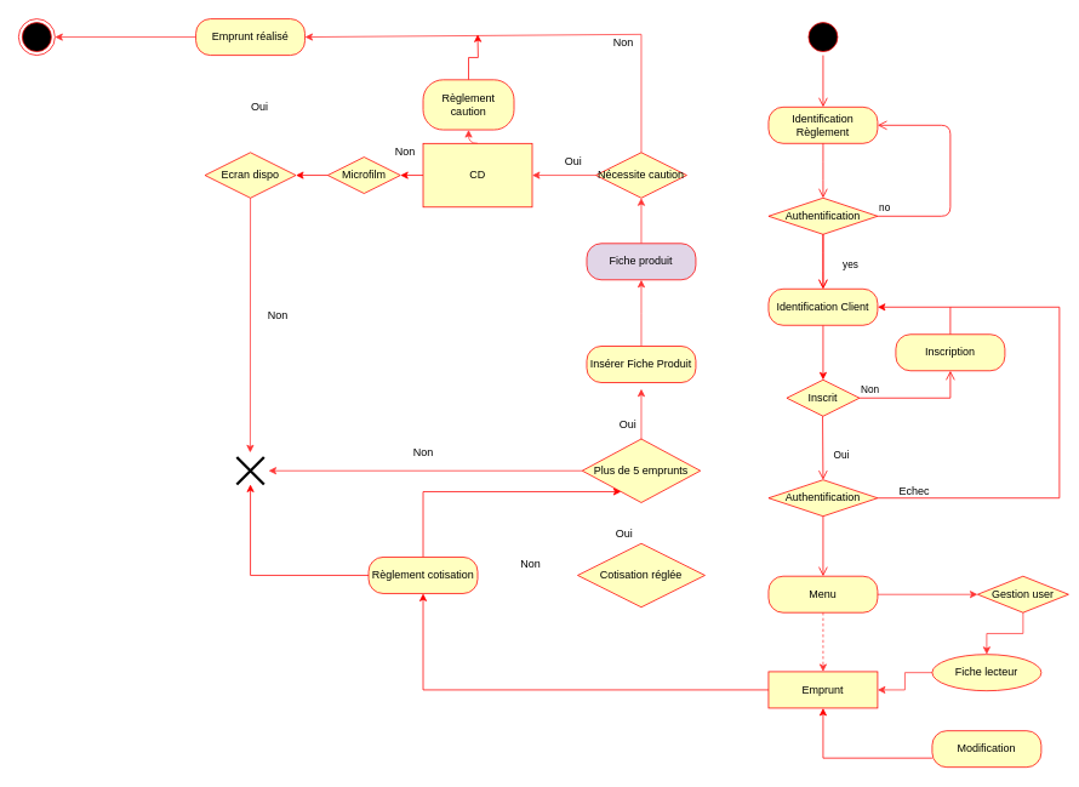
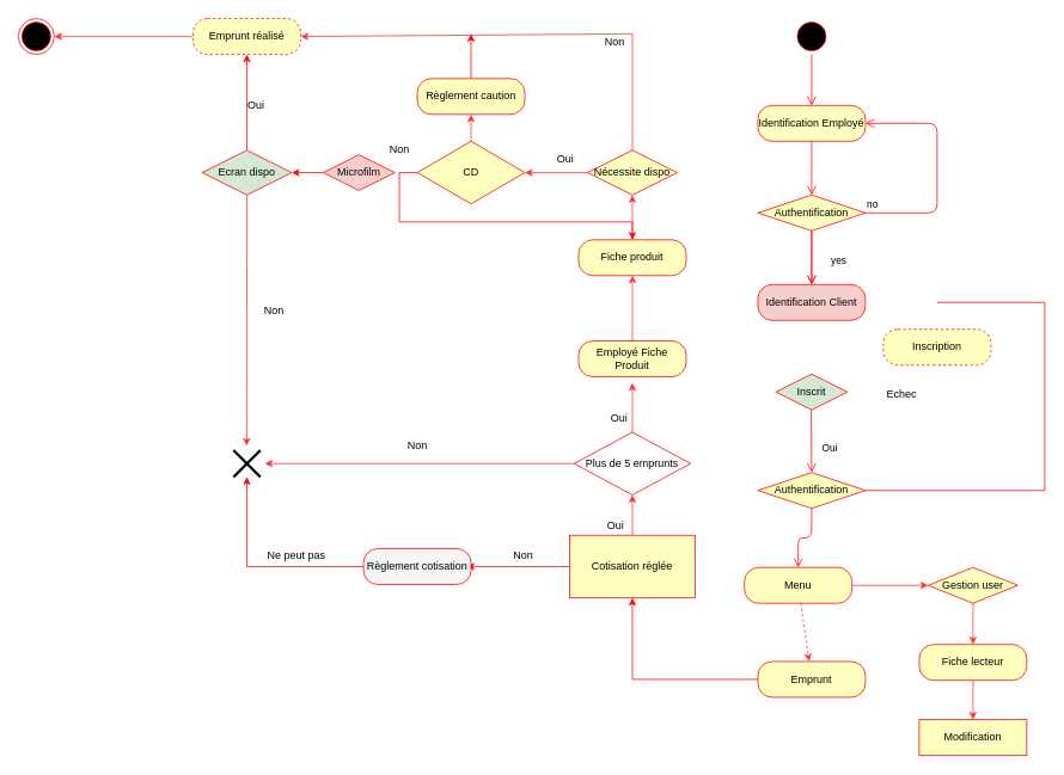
  <mxCell id="0" />
  <mxCell id="1" parent="0" />
  <mxCell id="2" value="" style="ellipse;html=1;shape=startState;fillColor=#000000;strokeColor=#ff0000;" parent="1" vertex="1"><mxGeometry x="885" width="40" height="40" as="geometry" y="20" /></mxCell>
  <mxCell id="3" value="" style="edgeStyle=orthogonalEdgeStyle;html=1;verticalAlign=bottom;endArrow=open;endSize=8;strokeColor=#ff0000;" parent="1" edge="1"><mxGeometry relative="1" as="geometry"><mxPoint x="905" y="117" as="targetPoint" /><mxPoint x="905" y="60" as="sourcePoint" /></mxGeometry></mxCell>
- <mxCell id="4" value="Identification Règlement" style="rounded=1;whiteSpace=wrap;html=1;arcSize=40;fontColor=#000000;fillColor=#ffffc0;strokeColor=#ff0000;" parent="1" vertex="1"><mxGeometry x="845" y="117" width="120" height="40" as="geometry" /></mxCell>
+ <mxCell id="4" value="Identification Employé" style="rounded=1;whiteSpace=wrap;html=1;arcSize=40;fontColor=#000000;fillColor=#ffffc0;strokeColor=#ff0000;" parent="1" vertex="1"><mxGeometry x="845" y="117" width="120" height="40" as="geometry" /></mxCell>
  <mxCell id="5" value="" style="edgeStyle=orthogonalEdgeStyle;html=1;verticalAlign=bottom;endArrow=open;endSize=8;strokeColor=#ff0000;" parent="1" source="4" edge="1"><mxGeometry relative="1" as="geometry"><mxPoint x="905" y="217" as="targetPoint" /></mxGeometry></mxCell>
  <mxCell id="6" value="Authentification" style="rhombus;whiteSpace=wrap;html=1;fillColor=#ffffc0;strokeColor=#ff0000;" parent="1" vertex="1"><mxGeometry x="845" y="217" width="120" height="40" as="geometry" /></mxCell>
  <mxCell id="7" value="no" style="edgeStyle=orthogonalEdgeStyle;html=1;align=left;verticalAlign=bottom;endArrow=open;endSize=8;strokeColor=#ff0000;entryX=1;entryY=0.5;entryDx=0;entryDy=0;" parent="1" source="6" target="4" edge="1"><mxGeometry x="-1" relative="1" as="geometry"><mxPoint x="975" y="137" as="targetPoint" /><Array as="points"><mxPoint x="1045" y="237" /><mxPoint x="1045" y="137" /></Array></mxGeometry></mxCell>
  <mxCell id="8" value="yes" style="edgeStyle=orthogonalEdgeStyle;html=1;align=left;verticalAlign=top;endArrow=open;endSize=8;strokeColor=#ff0000;" parent="1" source="6" edge="1"><mxGeometry x="-0.333" y="20" relative="1" as="geometry"><mxPoint x="905" y="317" as="targetPoint" /><mxPoint as="offset" /></mxGeometry></mxCell>
- <mxCell id="9" style="edgeStyle=orthogonalEdgeStyle;rounded=0;orthogonalLoop=1;jettySize=auto;html=1;entryX=0.5;entryY=0;entryDx=0;entryDy=0;endArrow=classic;endFill=1;strokeColor=#FF0000;" parent="1" source="10" target="59" edge="1"><mxGeometry relative="1" as="geometry" /></mxCell>
- <mxCell id="10" value="Identification Client" style="rounded=1;whiteSpace=wrap;html=1;arcSize=40;fontColor=#000000;fillColor=#ffffc0;strokeColor=#ff0000;" parent="1" vertex="1"><mxGeometry x="845" y="317" width="120" height="40" as="geometry" /></mxCell>
+ <mxCell id="10" value="Identification Client" style="rounded=1;whiteSpace=wrap;html=1;arcSize=40;fontColor=#000000;fillColor=#f8cecc;strokeColor=#ff0000;" parent="1" vertex="1"><mxGeometry x="845" y="317" width="120" height="40" as="geometry" /></mxCell>
  <mxCell id="11" value="" style="edgeStyle=orthogonalEdgeStyle;rounded=0;orthogonalLoop=1;jettySize=auto;html=1;strokeColor=#FF3333;" parent="1" source="13" target="18" edge="1"><mxGeometry relative="1" as="geometry" /></mxCell>
  <mxCell id="12" value="" style="edgeStyle=none;rounded=0;orthogonalLoop=1;jettySize=auto;html=1;endArrow=classic;endFill=1;strokeColor=#FF3333;dashed=1;" parent="1" source="13" target="58" edge="1"><mxGeometry relative="1" as="geometry" /></mxCell>
- <mxCell id="13" value="&lt;div&gt;Menu&lt;/div&gt;" style="rounded=1;whiteSpace=wrap;html=1;arcSize=40;fontColor=#000000;fillColor=#ffffc0;strokeColor=#ff0000;" parent="1" vertex="1"><mxGeometry x="845" y="633" width="120" height="40" as="geometry" /></mxCell>
+ <mxCell id="13" value="&lt;div&gt;Menu&lt;/div&gt;" style="rounded=1;whiteSpace=wrap;html=1;arcSize=40;fontColor=#000000;fillColor=#ffffc0;strokeColor=#ff0000;" parent="1" vertex="1"><mxGeometry x="830" y="633" width="120" height="40" as="geometry" /></mxCell>
  <mxCell id="14" value="" style="edgeStyle=orthogonalEdgeStyle;html=1;verticalAlign=bottom;endArrow=open;endSize=8;strokeColor=#ff0000;entryX=0.5;entryY=0;entryDx=0;entryDy=0;" parent="1" source="64" target="13" edge="1"><mxGeometry relative="1" as="geometry"><mxPoint x="904.5" y="517" as="targetPoint" /><mxPoint x="904.5" y="457" as="sourcePoint" /></mxGeometry></mxCell>
  <mxCell id="15" value="Oui" style="edgeStyle=orthogonalEdgeStyle;html=1;align=left;verticalAlign=top;endArrow=open;endSize=8;strokeColor=#ff0000;" parent="1" edge="1"><mxGeometry x="1" y="170" relative="1" as="geometry"><mxPoint x="905" y="317" as="targetPoint" /><mxPoint x="905" y="257" as="sourcePoint" /><mxPoint x="-160" y="170" as="offset" /></mxGeometry></mxCell>
  <mxCell id="16" value="" style="edgeStyle=orthogonalEdgeStyle;rounded=0;orthogonalLoop=1;jettySize=auto;html=1;strokeColor=#FF3333;" parent="1" edge="1"><mxGeometry relative="1" as="geometry"><mxPoint x="705" y="497" as="sourcePoint" /><mxPoint x="705" y="427" as="targetPoint" /></mxGeometry></mxCell>
  <mxCell id="17" value="" style="edgeStyle=orthogonalEdgeStyle;rounded=0;orthogonalLoop=1;jettySize=auto;html=1;strokeColor=#FF3333;" parent="1" source="18" target="20" edge="1"><mxGeometry relative="1" as="geometry" /></mxCell>
- <mxCell id="18" value="Gestion user" style="rhombus;whiteSpace=wrap;html=1;fillColor=#ffffc0;strokeColor=#ff0000;" parent="1" vertex="1"><mxGeometry x="1075" y="633" width="100" height="40" as="geometry" /></mxCell>
- <mxCell id="19" value="" style="edgeStyle=orthogonalEdgeStyle;rounded=0;orthogonalLoop=1;jettySize=auto;html=1;strokeColor=#FF3333;" parent="1" source="20" target="58" edge="1"><mxGeometry relative="1" as="geometry" /></mxCell>
- <mxCell id="20" value="Fiche lecteur" style="ellipse;whiteSpace=wrap;html=1;arcSize=40;fontColor=#000000;fillColor=#ffffc0;strokeColor=#ff0000;" parent="1" vertex="1"><mxGeometry x="1025" y="719" width="120" height="40" as="geometry" /></mxCell>
- <mxCell id="21" style="edgeStyle=orthogonalEdgeStyle;rounded=0;orthogonalLoop=1;jettySize=auto;html=1;exitX=0;exitY=0.75;exitDx=0;exitDy=0;entryX=0.5;entryY=1;entryDx=0;entryDy=0;endArrow=classic;endFill=1;strokeColor=#FF0000;" parent="1" source="22" target="58" edge="1"><mxGeometry relative="1" as="geometry" /></mxCell>
- <mxCell id="22" value="Modification" style="rounded=1;whiteSpace=wrap;html=1;arcSize=40;fontColor=#000000;fillColor=#ffffc0;strokeColor=#ff0000;" parent="1" vertex="1"><mxGeometry x="1025" y="803" width="120" height="40" as="geometry" /></mxCell>
+ <mxCell id="18" value="Gestion user" style="rhombus;whiteSpace=wrap;html=1;fillColor=#ffffc0;strokeColor=#ff0000;" parent="1" vertex="1"><mxGeometry x="1035" y="633" width="100" height="40" as="geometry" /></mxCell>
+ <mxCell id="19" value="" style="edgeStyle=orthogonalEdgeStyle;rounded=0;orthogonalLoop=1;jettySize=auto;html=1;strokeColor=#FF3333;" parent="1" source="20" target="22" edge="1"><mxGeometry relative="1" as="geometry" /></mxCell>
+ <mxCell id="20" value="Fiche lecteur" style="rounded=1;whiteSpace=wrap;html=1;arcSize=40;fontColor=#000000;fillColor=#ffffc0;strokeColor=#ff0000;" parent="1" vertex="1"><mxGeometry x="1025" y="719" width="120" height="40" as="geometry" /></mxCell>
+ <mxCell id="22" value="Modification" style="whiteSpace=wrap;html=1;arcSize=40;fontColor=#000000;fillColor=#ffffc0;strokeColor=#ff0000;rounded=0;" parent="1" vertex="1"><mxGeometry x="1025" y="803" width="120" height="40" as="geometry" /></mxCell>
  <mxCell id="23" value="" style="edgeStyle=orthogonalEdgeStyle;rounded=0;orthogonalLoop=1;jettySize=auto;html=1;strokeColor=#FF3333;" parent="1" source="24" edge="1"><mxGeometry relative="1" as="geometry"><mxPoint x="705" y="307" as="targetPoint" /></mxGeometry></mxCell>
- <mxCell id="24" value="Insérer Fiche Produit" style="rounded=1;whiteSpace=wrap;html=1;arcSize=40;fontColor=#000000;fillColor=#ffffc0;strokeColor=#ff0000;" parent="1" vertex="1"><mxGeometry x="645" y="380" width="120" height="40" as="geometry" /></mxCell>
- <mxCell id="25" value="Fiche produit" style="rounded=1;whiteSpace=wrap;html=1;arcSize=40;fontColor=#000000;fillColor=#e1d5e7;strokeColor=#ff0000;" parent="1" vertex="1"><mxGeometry x="645" y="267" width="120" height="40" as="geometry" /></mxCell>
+ <mxCell id="24" value="Employé Fiche Produit" style="rounded=1;whiteSpace=wrap;html=1;arcSize=40;fontColor=#000000;fillColor=#ffffc0;strokeColor=#ff0000;" parent="1" vertex="1"><mxGeometry x="645" y="380" width="120" height="40" as="geometry" /></mxCell>
+ <mxCell id="25" value="Fiche produit" style="rounded=1;whiteSpace=wrap;html=1;arcSize=40;fontColor=#000000;fillColor=#ffffc0;strokeColor=#ff0000;" parent="1" vertex="1"><mxGeometry x="645" y="267" width="120" height="40" as="geometry" /></mxCell>
  <mxCell id="26" value="" style="edgeStyle=none;rounded=0;orthogonalLoop=1;jettySize=auto;html=1;strokeColor=#FF3333;entryX=1;entryY=0.5;entryDx=0;entryDy=0;" parent="1" source="27" target="28" edge="1"><mxGeometry relative="1" as="geometry"><mxPoint x="380" y="90" as="targetPoint" /></mxGeometry></mxCell>
- <mxCell id="27" value="Emprunt réalisé" style="rounded=1;whiteSpace=wrap;html=1;arcSize=40;fontColor=#000000;fillColor=#ffffc0;strokeColor=#ff0000;" parent="1" vertex="1"><mxGeometry x="215" width="120" height="40" as="geometry" y="20" /></mxCell>
+ <mxCell id="27" value="Emprunt réalisé" style="rounded=1;whiteSpace=wrap;html=1;arcSize=40;fontColor=#000000;fillColor=#ffffc0;strokeColor=#ff0000;dashed=1;" parent="1" vertex="1"><mxGeometry x="215" width="120" height="40" as="geometry" y="20" /></mxCell>
  <mxCell id="28" value="" style="ellipse;html=1;shape=endState;fillColor=#000000;strokeColor=#ff0000;" parent="1" vertex="1"><mxGeometry x="20" width="40" height="40" as="geometry" y="20" /></mxCell>
  <mxCell id="29" style="edgeStyle=none;rounded=0;orthogonalLoop=1;jettySize=auto;html=1;entryX=1;entryY=0.5;entryDx=0;entryDy=0;strokeColor=#FF3333;" parent="1" edge="1"><mxGeometry relative="1" as="geometry"><mxPoint x="530" y="602" as="sourcePoint" /><mxPoint x="530" y="602" as="targetPoint" /></mxGeometry></mxCell>
  <mxCell id="30" style="edgeStyle=none;rounded=0;orthogonalLoop=1;jettySize=auto;html=1;entryX=0.5;entryY=1;entryDx=0;entryDy=0;strokeColor=#FF3333;" parent="1" edge="1"><mxGeometry relative="1" as="geometry"><mxPoint x="465" y="547" as="sourcePoint" /><mxPoint x="465" y="547" as="targetPoint" /></mxGeometry></mxCell>
  <mxCell id="31" value="" style="edgeStyle=none;rounded=0;orthogonalLoop=1;jettySize=auto;html=1;strokeColor=#FF3333;" parent="1" source="25" edge="1"><mxGeometry relative="1" as="geometry"><mxPoint x="705" y="267" as="sourcePoint" /><mxPoint x="705" y="217" as="targetPoint" /></mxGeometry></mxCell>
  <mxCell id="32" value="" style="edgeStyle=none;rounded=0;orthogonalLoop=1;jettySize=auto;html=1;strokeColor=#FF3333;entryX=1;entryY=0.5;entryDx=0;entryDy=0;" parent="1" source="34" target="40" edge="1"><mxGeometry relative="1" as="geometry"><mxPoint x="525" y="195.75" as="targetPoint" /></mxGeometry></mxCell>
  <mxCell id="33" style="edgeStyle=none;rounded=0;orthogonalLoop=1;jettySize=auto;html=1;exitX=0.5;exitY=0;exitDx=0;exitDy=0;strokeColor=#FF3333;entryX=1;entryY=0.5;entryDx=0;entryDy=0;" parent="1" source="34" target="27" edge="1"><mxGeometry relative="1" as="geometry"><mxPoint x="425" y="37" as="targetPoint" /><Array as="points"><mxPoint x="705" y="37" /></Array></mxGeometry></mxCell>
- <mxCell id="34" value="Nécessite caution" style="rhombus;whiteSpace=wrap;html=1;fillColor=#ffffc0;strokeColor=#ff0000;" parent="1" vertex="1"><mxGeometry x="655" y="167" width="100" height="50" as="geometry" /></mxCell>
+ <mxCell id="34" value="Nécessite dispo" style="rhombus;whiteSpace=wrap;html=1;fillColor=#ffffc0;strokeColor=#ff0000;" parent="1" vertex="1"><mxGeometry x="655" y="167" width="100" height="50" as="geometry" /></mxCell>
  <mxCell id="35" value="Oui" style="text;html=1;align=center;verticalAlign=middle;resizable=0;points=[];autosize=1;" parent="1" vertex="1"><mxGeometry x="615" y="167" width="30" height="20" as="geometry" /></mxCell>
  <mxCell id="36" value="" style="shape=umlDestroy;whiteSpace=wrap;html=1;strokeWidth=3;" parent="1" vertex="1"><mxGeometry x="260" y="502" width="30" height="30" as="geometry" /></mxCell>
  <mxCell id="37" value="Non" style="text;html=1;align=center;verticalAlign=middle;resizable=0;points=[];autosize=1;" parent="1" vertex="1"><mxGeometry x="665" y="37" width="40" height="20" as="geometry" /></mxCell>
  <mxCell id="38" style="edgeStyle=orthogonalEdgeStyle;curved=1;rounded=0;orthogonalLoop=1;jettySize=auto;html=1;exitX=0.5;exitY=0;exitDx=0;exitDy=0;entryX=0.5;entryY=1;entryDx=0;entryDy=0;endArrow=classic;endFill=1;strokeColor=#FF3333;" parent="1" source="40" target="47" edge="1"><mxGeometry relative="1" as="geometry" /></mxCell>
- <mxCell id="39" style="edgeStyle=orthogonalEdgeStyle;rounded=0;orthogonalLoop=1;jettySize=auto;html=1;exitX=0;exitY=0.5;exitDx=0;exitDy=0;entryX=1;entryY=0.5;entryDx=0;entryDy=0;endArrow=classic;endFill=1;strokeColor=#FF0000;" edge="1" parent="1" source="40" target="68"><mxGeometry relative="1" as="geometry" /></mxCell>
- <mxCell id="40" value="CD" style="whiteSpace=wrap;html=1;fillColor=#ffffc0;strokeColor=#ff0000;rounded=0;" parent="1" vertex="1"><mxGeometry x="465" y="157" width="120" height="70" as="geometry" /></mxCell>
+ <mxCell id="39" style="edgeStyle=orthogonalEdgeStyle;rounded=0;orthogonalLoop=1;jettySize=auto;html=1;exitX=0;exitY=0.5;exitDx=0;exitDy=0;endArrow=classic;endFill=1;strokeColor=#FF0000;" edge="1" parent="1" source="40" target="25"><mxGeometry relative="1" as="geometry" /></mxCell>
+ <mxCell id="40" value="CD" style="rhombus;whiteSpace=wrap;html=1;fillColor=#ffffc0;strokeColor=#ff0000;" parent="1" vertex="1"><mxGeometry x="465" y="157" width="120" height="70" as="geometry" /></mxCell>
  <mxCell id="41" value="Oui" style="text;html=1;align=center;verticalAlign=middle;resizable=0;points=[];autosize=1;" parent="1" vertex="1"><mxGeometry x="675" y="457" width="30" height="20" as="geometry" /></mxCell>
  <mxCell id="42" style="edgeStyle=none;rounded=0;orthogonalLoop=1;jettySize=auto;html=1;exitX=0.5;exitY=1;exitDx=0;exitDy=0;endArrow=classic;endFill=1;strokeColor=#FF3333;" parent="1" edge="1"><mxGeometry relative="1" as="geometry"><mxPoint x="274.765" y="497" as="targetPoint" /><mxPoint x="275" y="217" as="sourcePoint" /></mxGeometry></mxCell>
- <mxCell id="44" value="Ecran dispo" style="rhombus;whiteSpace=wrap;html=1;fillColor=#ffffc0;strokeColor=#ff0000;" parent="1" vertex="1"><mxGeometry x="225" y="167" width="100" height="50" as="geometry" /></mxCell>
+ <mxCell id="43" style="edgeStyle=orthogonalEdgeStyle;rounded=0;orthogonalLoop=1;jettySize=auto;html=1;exitX=0.5;exitY=0;exitDx=0;exitDy=0;entryX=0.5;entryY=1;entryDx=0;entryDy=0;endArrow=classic;endFill=1;strokeColor=#FF0000;" edge="1" parent="1" source="44" target="27"><mxGeometry relative="1" as="geometry" /></mxCell>
+ <mxCell id="44" value="Ecran dispo" style="rhombus;whiteSpace=wrap;html=1;fillColor=#d5e8d4;strokeColor=#ff0000;" parent="1" vertex="1"><mxGeometry x="225" y="167" width="100" height="50" as="geometry" /></mxCell>
  <mxCell id="45" value="Non" style="text;html=1;align=center;verticalAlign=middle;resizable=0;points=[];autosize=1;" parent="1" vertex="1"><mxGeometry x="425" y="157" width="40" height="20" as="geometry" /></mxCell>
  <mxCell id="46" style="edgeStyle=orthogonalEdgeStyle;rounded=0;orthogonalLoop=1;jettySize=auto;html=1;exitX=0.5;exitY=0;exitDx=0;exitDy=0;endArrow=classic;endFill=1;strokeColor=#FF0000;" edge="1" parent="1" source="47"><mxGeometry relative="1" as="geometry"><mxPoint x="525" y="37" as="targetPoint" /></mxGeometry></mxCell>
- <mxCell id="47" value="Règlement caution" style="rounded=1;whiteSpace=wrap;html=1;arcSize=40;fontColor=#000000;fillColor=#ffffc0;strokeColor=#ff0000;" parent="1" vertex="1"><mxGeometry x="465" y="87" width="100" height="55" as="geometry" /></mxCell>
+ <mxCell id="47" value="Règlement caution" style="rounded=1;whiteSpace=wrap;html=1;arcSize=40;fontColor=#000000;fillColor=#ffffc0;strokeColor=#ff0000;" parent="1" vertex="1"><mxGeometry x="465" y="87" width="120" height="40" as="geometry" /></mxCell>
  <mxCell id="48" value="Oui" style="text;html=1;align=center;verticalAlign=middle;resizable=0;points=[];autosize=1;" parent="1" vertex="1"><mxGeometry x="270" y="107" width="30" height="20" as="geometry" /></mxCell>
  <mxCell id="49" value="Non" style="text;html=1;align=center;verticalAlign=middle;resizable=0;points=[];autosize=1;" parent="1" vertex="1"><mxGeometry x="285" y="337" width="40" height="20" as="geometry" /></mxCell>
  <mxCell id="50" style="edgeStyle=none;rounded=0;orthogonalLoop=1;jettySize=auto;html=1;exitX=0;exitY=0.5;exitDx=0;exitDy=0;endArrow=classic;endFill=1;strokeColor=#FF3333;" parent="1" source="51" edge="1"><mxGeometry relative="1" as="geometry"><mxPoint x="295" y="517" as="targetPoint" /></mxGeometry></mxCell>
- <mxCell id="51" value="Plus de 5 emprunts" style="rhombus;whiteSpace=wrap;html=1;fillColor=#ffffc0;strokeColor=#ff0000;" parent="1" vertex="1"><mxGeometry x="640" y="482" width="130" height="70" as="geometry" /></mxCell>
- <mxCell id="54" value="Cotisation réglée" style="rhombus;whiteSpace=wrap;html=1;fillColor=#ffffc0;strokeColor=#ff0000;" parent="1" vertex="1"><mxGeometry x="635" y="597" width="140" height="70" as="geometry" /></mxCell>
+ <mxCell id="51" value="Plus de 5 emprunts" style="rhombus;whiteSpace=wrap;html=1;fillColor=#ffffff;strokeColor=#ff0000;" parent="1" vertex="1"><mxGeometry x="640" y="482" width="130" height="70" as="geometry" /></mxCell>
+ <mxCell id="52" style="edgeStyle=none;rounded=0;orthogonalLoop=1;jettySize=auto;html=1;exitX=0.5;exitY=0;exitDx=0;exitDy=0;entryX=0.5;entryY=1;entryDx=0;entryDy=0;endArrow=classic;endFill=1;strokeColor=#FF3333;" parent="1" source="54" target="51" edge="1"><mxGeometry relative="1" as="geometry" /></mxCell>
+ <mxCell id="53" style="edgeStyle=orthogonalEdgeStyle;rounded=0;orthogonalLoop=1;jettySize=auto;html=1;endArrow=classic;endFill=1;strokeColor=#FF0000;entryX=0.958;entryY=0.5;entryDx=0;entryDy=0;entryPerimeter=0;" edge="1" parent="1" source="54" target="71"><mxGeometry relative="1" as="geometry"><mxPoint x="530" y="632" as="targetPoint" /></mxGeometry></mxCell>
+ <mxCell id="54" value="Cotisation réglée" style="whiteSpace=wrap;html=1;fillColor=#ffffc0;strokeColor=#ff0000;rounded=0;" parent="1" vertex="1"><mxGeometry x="635" y="597" width="140" height="70" as="geometry" /></mxCell>
  <mxCell id="55" value="Oui" style="text;html=1;align=center;verticalAlign=middle;resizable=0;points=[];autosize=1;" parent="1" vertex="1"><mxGeometry x="671" y="576" width="30" height="20" as="geometry" /></mxCell>
  <mxCell id="56" value="Non" style="text;html=1;align=center;verticalAlign=middle;resizable=0;points=[];autosize=1;" parent="1" vertex="1"><mxGeometry x="445" y="487" width="40" height="20" as="geometry" /></mxCell>
- <mxCell id="57" style="edgeStyle=orthogonalEdgeStyle;rounded=0;orthogonalLoop=1;jettySize=auto;html=1;endArrow=classic;endFill=1;strokeColor=#FF0000;" parent="1" source="58" target="71" edge="1"><mxGeometry relative="1" as="geometry" /></mxCell>
- <mxCell id="58" value="Emprunt" style="whiteSpace=wrap;html=1;arcSize=40;fontColor=#000000;fillColor=#ffffc0;strokeColor=#ff0000;rounded=0;" parent="1" vertex="1"><mxGeometry x="845" y="738" width="120" height="40" as="geometry" /></mxCell>
- <mxCell id="59" value="Inscrit" style="rhombus;whiteSpace=wrap;html=1;fillColor=#ffffc0;strokeColor=#ff0000;" parent="1" vertex="1"><mxGeometry x="865" y="417" width="80" height="40" as="geometry" /></mxCell>
- <mxCell id="60" style="edgeStyle=orthogonalEdgeStyle;rounded=0;orthogonalLoop=1;jettySize=auto;html=1;exitX=0.5;exitY=0;exitDx=0;exitDy=0;entryX=1;entryY=0.5;entryDx=0;entryDy=0;endArrow=classic;endFill=1;strokeColor=#FF0000;" parent="1" source="61" target="10" edge="1"><mxGeometry relative="1" as="geometry" /></mxCell>
- <mxCell id="61" value="Inscription" style="rounded=1;whiteSpace=wrap;html=1;arcSize=40;fontColor=#000000;fillColor=#ffffc0;strokeColor=#ff0000;" parent="1" vertex="1"><mxGeometry x="985" y="367" width="120" height="40" as="geometry" /></mxCell>
- <mxCell id="62" value="Non" style="edgeStyle=orthogonalEdgeStyle;html=1;align=left;verticalAlign=bottom;endArrow=open;endSize=8;strokeColor=#ff0000;exitX=1;exitY=0.5;exitDx=0;exitDy=0;entryX=0.5;entryY=1;entryDx=0;entryDy=0;rounded=0;" parent="1" source="59" target="61" edge="1"><mxGeometry x="-1" relative="1" as="geometry"><mxPoint x="1045" y="417" as="targetPoint" /><mxPoint x="945" y="437" as="sourcePoint" /><Array as="points"><mxPoint x="1045" y="437" /></Array></mxGeometry></mxCell>
+ <mxCell id="57" style="edgeStyle=orthogonalEdgeStyle;rounded=0;orthogonalLoop=1;jettySize=auto;html=1;entryX=0.5;entryY=1;entryDx=0;entryDy=0;endArrow=classic;endFill=1;strokeColor=#FF0000;" parent="1" source="58" target="54" edge="1"><mxGeometry relative="1" as="geometry" /></mxCell>
+ <mxCell id="58" value="Emprunt" style="rounded=1;whiteSpace=wrap;html=1;arcSize=40;fontColor=#000000;fillColor=#ffffc0;strokeColor=#ff0000;" parent="1" vertex="1"><mxGeometry x="845" y="738" width="120" height="40" as="geometry" /></mxCell>
+ <mxCell id="59" value="Inscrit" style="rhombus;whiteSpace=wrap;html=1;fillColor=#d5e8d4;strokeColor=#ff0000;" parent="1" vertex="1"><mxGeometry x="865" y="417" width="80" height="40" as="geometry" /></mxCell>
+ <mxCell id="61" value="Inscription" style="rounded=1;whiteSpace=wrap;html=1;arcSize=40;fontColor=#000000;fillColor=#ffffc0;strokeColor=#ff0000;dashed=1;" parent="1" vertex="1"><mxGeometry x="985" y="367" width="120" height="40" as="geometry" /></mxCell>
  <mxCell id="63" style="edgeStyle=orthogonalEdgeStyle;rounded=0;orthogonalLoop=1;jettySize=auto;html=1;endArrow=none;endFill=0;strokeColor=#FF0000;" parent="1" source="64" edge="1"><mxGeometry relative="1" as="geometry"><mxPoint x="1045" y="337" as="targetPoint" /><Array as="points"><mxPoint x="1165" y="547" /><mxPoint x="1165" y="337" /></Array></mxGeometry></mxCell>
  <mxCell id="64" value="Authentification" style="rhombus;whiteSpace=wrap;html=1;fillColor=#ffffc0;strokeColor=#ff0000;" parent="1" vertex="1"><mxGeometry x="845" y="527" width="120" height="40" as="geometry" /></mxCell>
  <mxCell id="65" value="" style="edgeStyle=orthogonalEdgeStyle;html=1;verticalAlign=bottom;endArrow=open;endSize=8;strokeColor=#ff0000;entryX=0.5;entryY=0;entryDx=0;entryDy=0;" parent="1" target="64" edge="1"><mxGeometry relative="1" as="geometry"><mxPoint x="905" y="633" as="targetPoint" /><mxPoint x="904.5" y="457" as="sourcePoint" /></mxGeometry></mxCell>
- <mxCell id="66" value="Echec" style="text;html=1;align=center;verticalAlign=middle;resizable=0;points=[];autosize=1;" parent="1" vertex="1"><mxGeometry x="980" y="530" width="50" height="20" as="geometry" /></mxCell>
+ <mxCell id="66" value="Echec" style="text;html=1;align=center;verticalAlign=middle;resizable=0;points=[];autosize=1;" parent="1" vertex="1"><mxGeometry x="980" y="430" width="50" height="20" as="geometry" /></mxCell>
  <mxCell id="67" style="edgeStyle=orthogonalEdgeStyle;rounded=0;orthogonalLoop=1;jettySize=auto;html=1;exitX=0;exitY=0.5;exitDx=0;exitDy=0;entryX=1;entryY=0.5;entryDx=0;entryDy=0;endArrow=classic;endFill=1;strokeColor=#FF0000;" edge="1" parent="1" source="68"><mxGeometry relative="1" as="geometry"><mxPoint x="325" y="192" as="targetPoint" /></mxGeometry></mxCell>
- <mxCell id="68" value="Microfilm" style="rhombus;whiteSpace=wrap;html=1;fillColor=#ffffc0;strokeColor=#ff0000;" vertex="1" parent="1"><mxGeometry x="360" y="172" width="80" height="40" as="geometry" /></mxCell>
+ <mxCell id="68" value="Microfilm" style="rhombus;whiteSpace=wrap;html=1;fillColor=#f8cecc;strokeColor=#ff0000;" vertex="1" parent="1"><mxGeometry x="360" y="172" width="80" height="40" as="geometry" /></mxCell>
  <mxCell id="69" style="edgeStyle=orthogonalEdgeStyle;rounded=0;orthogonalLoop=1;jettySize=auto;html=1;endArrow=classic;endFill=1;strokeColor=#FF0000;" edge="1" parent="1" source="71" target="36"><mxGeometry relative="1" as="geometry" /></mxCell>
- <mxCell id="70" style="edgeStyle=orthogonalEdgeStyle;rounded=0;orthogonalLoop=1;jettySize=auto;html=1;exitX=0.5;exitY=0;exitDx=0;exitDy=0;endArrow=classic;endFill=1;strokeColor=#FF0000;" edge="1" parent="1" source="71" target="51"><mxGeometry relative="1" as="geometry"><mxPoint x="490" y="550" as="targetPoint" /><Array as="points"><mxPoint x="465" y="540" /></Array></mxGeometry></mxCell>
- <mxCell id="71" value="Règlement cotisation" style="rounded=1;whiteSpace=wrap;html=1;arcSize=40;fontColor=#000000;fillColor=#ffffc0;strokeColor=#ff0000;" vertex="1" parent="1"><mxGeometry x="405" y="612" width="120" height="40" as="geometry" /></mxCell>
+ <mxCell id="71" value="Règlement cotisation" style="rounded=1;whiteSpace=wrap;html=1;arcSize=40;fontColor=#000000;fillColor=#f5f5f5;strokeColor=#ff0000;" vertex="1" parent="1"><mxGeometry x="405" y="612" width="120" height="40" as="geometry" /></mxCell>
  <mxCell id="72" value="Non" style="text;html=1;align=center;verticalAlign=middle;resizable=0;points=[];autosize=1;" vertex="1" parent="1"><mxGeometry x="563" y="610" width="40" height="20" as="geometry" /></mxCell>
+ <mxCell id="73" value="Ne peut pas" style="text;html=1;align=center;verticalAlign=middle;resizable=0;points=[];autosize=1;" vertex="1" parent="1"><mxGeometry x="290" y="610" width="80" height="20" as="geometry" /></mxCell>
